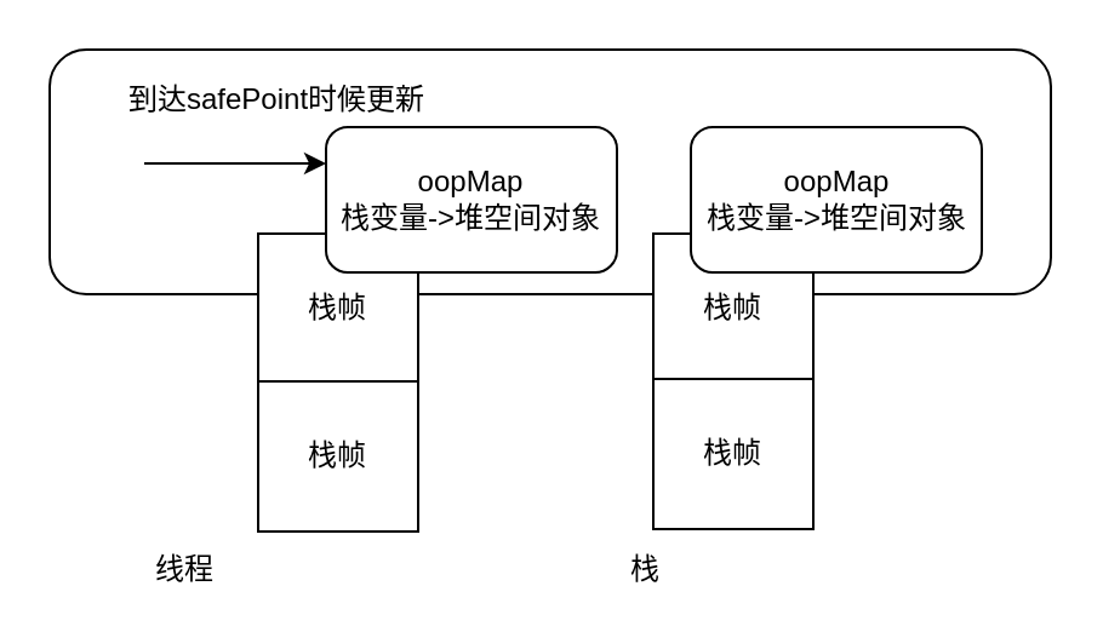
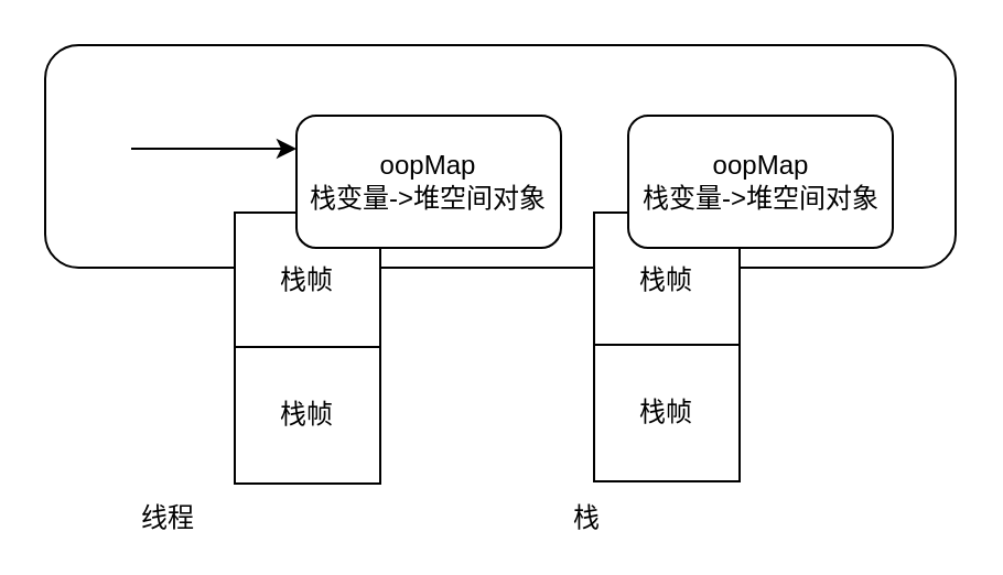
  <mxCell id="0" />
  <mxCell id="1" parent="0" />
  <mxCell id="2" value="" style="rounded=1;whiteSpace=wrap;html=1;" vertex="1" parent="1"><mxGeometry x="20" y="20" width="413" height="101" as="geometry" /></mxCell>
  <mxCell id="3" value="栈帧" style="rounded=0;whiteSpace=wrap;html=1;" vertex="1" parent="1"><mxGeometry x="269" y="96" width="66" height="61" as="geometry" /></mxCell>
  <mxCell id="4" value="栈帧" style="rounded=0;whiteSpace=wrap;html=1;" vertex="1" parent="1"><mxGeometry x="106" y="96" width="66" height="62" as="geometry" /></mxCell>
  <mxCell id="5" value="oopMap&lt;br&gt;栈变量-&amp;gt;堆空间对象" style="rounded=1;whiteSpace=wrap;html=1;" vertex="1" parent="1"><mxGeometry x="134" y="52" width="120" height="60" as="geometry" /></mxCell>
  <mxCell id="6" value="" style="endArrow=classic;html=1;" edge="1" parent="1"><mxGeometry width="50" height="50" relative="1" as="geometry"><mxPoint x="59" y="67" as="sourcePoint" /><mxPoint x="134" y="67" as="targetPoint" /></mxGeometry></mxCell>
- <mxCell id="7" value="到达safePoint时候更新" style="text;html=1;resizable=0;points=[];autosize=1;align=left;verticalAlign=top;spacingTop=-4;" vertex="1" parent="1"><mxGeometry x="51" y="31" width="132" height="14" as="geometry" /></mxCell>
  <mxCell id="8" value="oopMap&lt;br&gt;栈变量-&amp;gt;堆空间对象" style="rounded=1;whiteSpace=wrap;html=1;" vertex="1" parent="1"><mxGeometry x="284.5" y="52" width="120" height="60" as="geometry" /></mxCell>
  <mxCell id="9" value="栈帧" style="rounded=0;whiteSpace=wrap;html=1;" vertex="1" parent="1"><mxGeometry x="106" y="157" width="66" height="62" as="geometry" /></mxCell>
  <mxCell id="10" value="栈帧" style="rounded=0;whiteSpace=wrap;html=1;" vertex="1" parent="1"><mxGeometry x="269" y="156" width="66" height="62" as="geometry" /></mxCell>
  <mxCell id="11" value="栈" style="text;html=1;resizable=0;points=[];autosize=1;align=left;verticalAlign=top;spacingTop=-4;" vertex="1" parent="1"><mxGeometry x="258" y="225" width="22" height="14" as="geometry" /></mxCell>
  <mxCell id="12" value="线程" style="text;html=1;resizable=0;points=[];autosize=1;align=left;verticalAlign=top;spacingTop=-4;" vertex="1" parent="1"><mxGeometry x="62" y="225" width="34" height="14" as="geometry" /></mxCell>
